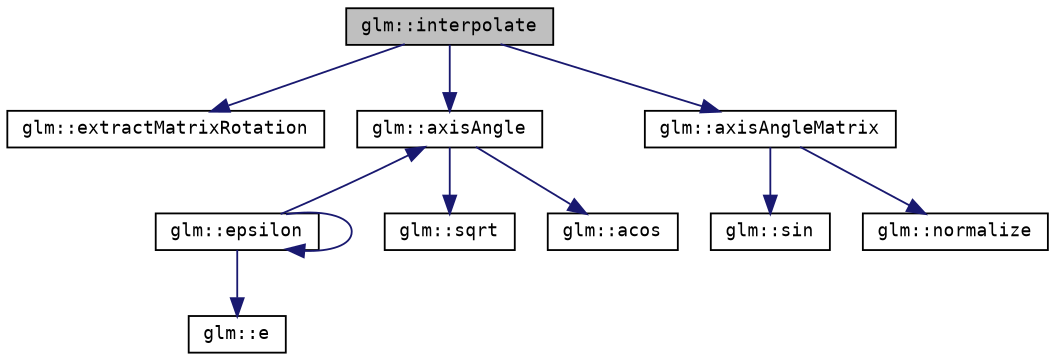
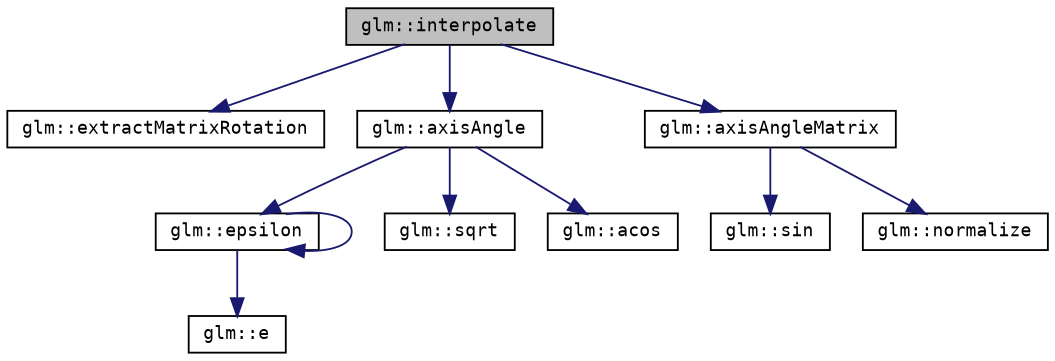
  digraph {
    fontname="DejaVu Sans Mono"
    rankdir=TB
    node [color=black fillcolor=white fontname="DejaVu Sans Mono" fontsize=10 shape=record style=filled]
    edge [color=midnightblue fontname="DejaVu Sans Mono" fontsize=10 labelfontname=Helvetica labelfontsize=10 style=solid]
    n1 [fillcolor=grey75 fontcolor=black height=0.2 label="glm::interpolate" width=0.4]
    n2 [height=0.2 label="glm::extractMatrixRotation" width=0.4]
    n3 [height=0.2 label="glm::axisAngle" width=0.4]
    n4 [height=0.2 label="glm::axisAngleMatrix" width=0.4]
    n5 [height=0.2 label="glm::epsilon" width=0.4]
    n6 [height=0.2 label="glm::sqrt" width=0.4]
    n7 [height=0.2 label="glm::acos" width=0.4]
    n8 [height=0.2 label="glm::sin" width=0.4]
    n9 [height=0.2 label="glm::normalize" width=0.4]
    n10 [height=0.2 label="glm::e" width=0.4]
    n1 -> n2
    n1 -> n3
    n1 -> n4
-   n5 -> n3
+   n3 -> n5
    n3 -> n6
    n3 -> n7
    n4 -> n8
    n4 -> n9
    n5 -> n5
    n5 -> n10
  }
